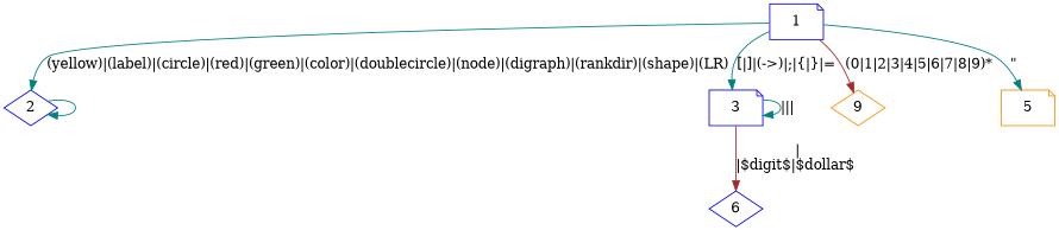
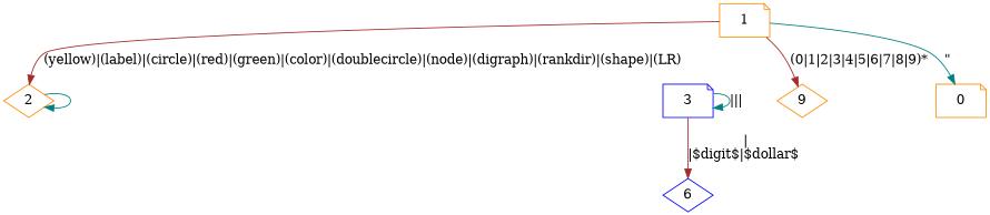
  digraph {
    rankdir=TB
    node [color=darkorange shape=diamond]
    edge [color=teal]
-   2 [color=blue]
-   1 [color=blue shape=note]
+   2
+   1 [shape=note]
    3 [color=blue shape=note]
    n4 [label=9]
-   5 [shape=note]
+   5 [shape=note label=0]
    6 [color=blue]
    2 -> 2
-   1 -> 2 [label="(yellow)|(label)|(circle)|(red)|(green)|(color)|(doublecircle)|(node)|(digraph)|(rankdir)|(shape)|(LR)"]
-   1 -> 3 [label="[|]|(->)|;|{|}|="]
+   1 -> 2 [color=brown label="(yellow)|(label)|(circle)|(red)|(green)|(color)|(doublecircle)|(node)|(digraph)|(rankdir)|(shape)|(LR)"]
    1 -> n4 [color=brown label="(0|1|2|3|4|5|6|7|8|9)*"]
    1 -> 5 [label="\""]
    3 -> 3 [label="|||"]
    3 -> 6 [color=brown label=" |\n|$digit$|$dollar$"]
  }
